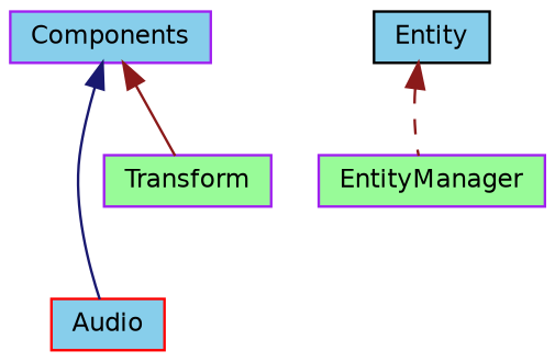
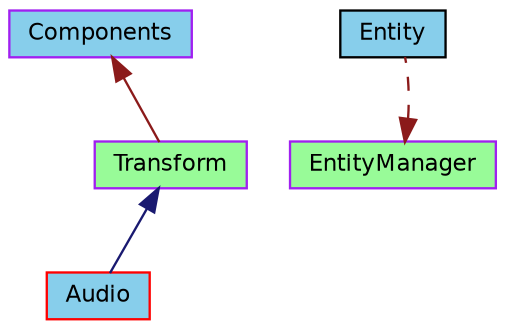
  digraph {
    node [color=purple fillcolor=skyblue fontname=Helvetica fontsize=10 shape=record style=filled]
    edge [color=firebrick4 dir=back fontname=Helvetica fontsize=10 labelfontname=Helvetica labelfontsize=10 style=solid]
    n1 [fontcolor=black height=0.2 label=Components width=0.4]
    n2 [color=red height=0.2 label=Audio width=0.4]
    n3 [fillcolor=palegreen height=0.2 label=Transform width=0.4]
    n4 [color=black height=0.2 label=Entity width=0.4]
    n5 [fillcolor=palegreen height=0.2 label=EntityManager width=0.4]
-   n1 -> n2 [color=midnightblue]
+   n3 -> n2 [color=midnightblue]
    n1 -> n3
-   n4 -> n5 [style=dashed]
+   n5 -> n4 [style=dashed]
  }
